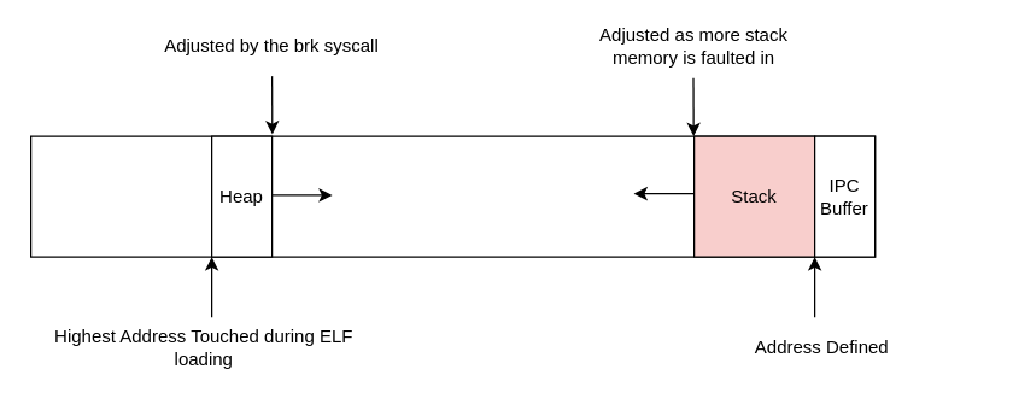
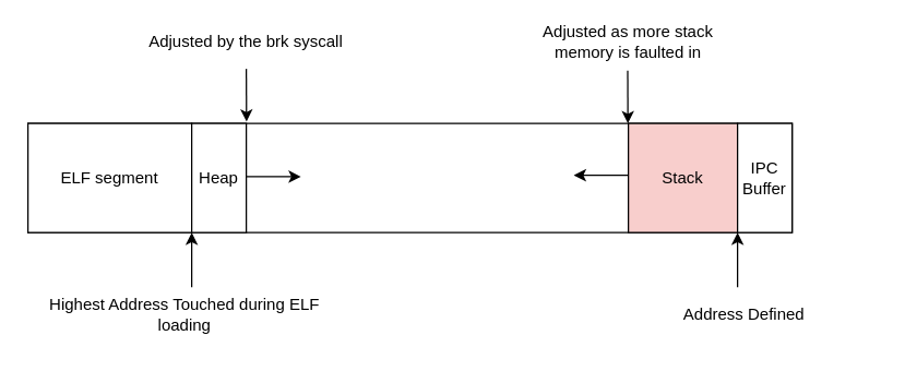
  <mxCell id="0" />
  <mxCell id="1" parent="0" />
  <mxCell id="2" value="" style="rounded=0;whiteSpace=wrap;html=1;" parent="1" vertex="1"><mxGeometry x="20" y="90" width="560" height="80" as="geometry" /></mxCell>
+ <mxCell id="3" value="ELF segment" style="rounded=0;whiteSpace=wrap;html=1;" parent="1" vertex="1"><mxGeometry x="20" y="90" width="120" height="80" as="geometry" /></mxCell>
  <mxCell id="4" value="Heap" style="rounded=0;whiteSpace=wrap;html=1;" parent="1" vertex="1"><mxGeometry x="140" y="90" width="40" height="80" as="geometry" /></mxCell>
  <mxCell id="5" value="" style="endArrow=classic;html=1;" parent="1" edge="1"><mxGeometry width="50" height="50" relative="1" as="geometry"><mxPoint x="180" y="129" as="sourcePoint" /><mxPoint x="220" y="129" as="targetPoint" /></mxGeometry></mxCell>
  <mxCell id="6" value="Stack" style="rounded=0;whiteSpace=wrap;html=1;fillColor=#f8cecc;" parent="1" vertex="1"><mxGeometry x="460" y="90" width="80" height="80" as="geometry" /></mxCell>
  <mxCell id="7" value="" style="endArrow=classic;html=1;" parent="1" edge="1"><mxGeometry width="50" height="50" relative="1" as="geometry"><mxPoint x="460" y="128" as="sourcePoint" /><mxPoint x="420" y="128" as="targetPoint" /></mxGeometry></mxCell>
  <mxCell id="8" value="IPC&lt;br&gt;Buffer" style="rounded=0;whiteSpace=wrap;html=1;" parent="1" vertex="1"><mxGeometry x="540" y="90" width="40" height="80" as="geometry" /></mxCell>
  <mxCell id="9" value="" style="endArrow=classic;html=1;entryX=0;entryY=1;entryDx=0;entryDy=0;" edge="1" parent="1" target="4"><mxGeometry width="50" height="50" relative="1" as="geometry"><mxPoint x="140" y="210" as="sourcePoint" /><mxPoint x="390" y="110" as="targetPoint" /></mxGeometry></mxCell>
  <mxCell id="10" value="Highest Address Touched during ELF loading" style="text;html=1;strokeColor=none;fillColor=none;align=center;verticalAlign=middle;whiteSpace=wrap;rounded=0;" vertex="1" parent="1"><mxGeometry x="30" y="210" width="210" height="40" as="geometry" /></mxCell>
  <mxCell id="11" value="" style="endArrow=classic;html=1;entryX=0;entryY=1;entryDx=0;entryDy=0;" edge="1" parent="1" target="8"><mxGeometry width="50" height="50" relative="1" as="geometry"><mxPoint x="540" y="210" as="sourcePoint" /><mxPoint x="390" y="100" as="targetPoint" /></mxGeometry></mxCell>
  <mxCell id="12" value="Address Defined" style="text;html=1;strokeColor=none;fillColor=none;align=center;verticalAlign=middle;whiteSpace=wrap;rounded=0;" vertex="1" parent="1"><mxGeometry x="440" y="210" width="210" height="40" as="geometry" /></mxCell>
  <mxCell id="13" value="" style="endArrow=classic;html=1;entryX=0.286;entryY=-0.017;entryDx=0;entryDy=0;entryPerimeter=0;" edge="1" parent="1" target="2"><mxGeometry width="50" height="50" relative="1" as="geometry"><mxPoint x="180" y="50" as="sourcePoint" /><mxPoint x="390" y="100" as="targetPoint" /></mxGeometry></mxCell>
  <mxCell id="14" value="Adjusted by the brk syscall" style="text;html=1;strokeColor=none;fillColor=none;align=center;verticalAlign=middle;whiteSpace=wrap;rounded=0;" vertex="1" parent="1"><mxGeometry x="100" y="20" width="160" height="20" as="geometry" /></mxCell>
  <mxCell id="15" value="Adjusted as more stack memory is faulted in" style="text;html=1;strokeColor=none;fillColor=none;align=center;verticalAlign=middle;whiteSpace=wrap;rounded=0;" vertex="1" parent="1"><mxGeometry x="380" y="20" width="160" height="20" as="geometry" /></mxCell>
  <mxCell id="16" value="" style="endArrow=classic;html=1;entryX=0.286;entryY=-0.017;entryDx=0;entryDy=0;entryPerimeter=0;" edge="1" parent="1"><mxGeometry width="50" height="50" relative="1" as="geometry"><mxPoint x="459.5" y="51.36" as="sourcePoint" /><mxPoint x="459.66" y="90" as="targetPoint" /></mxGeometry></mxCell>
